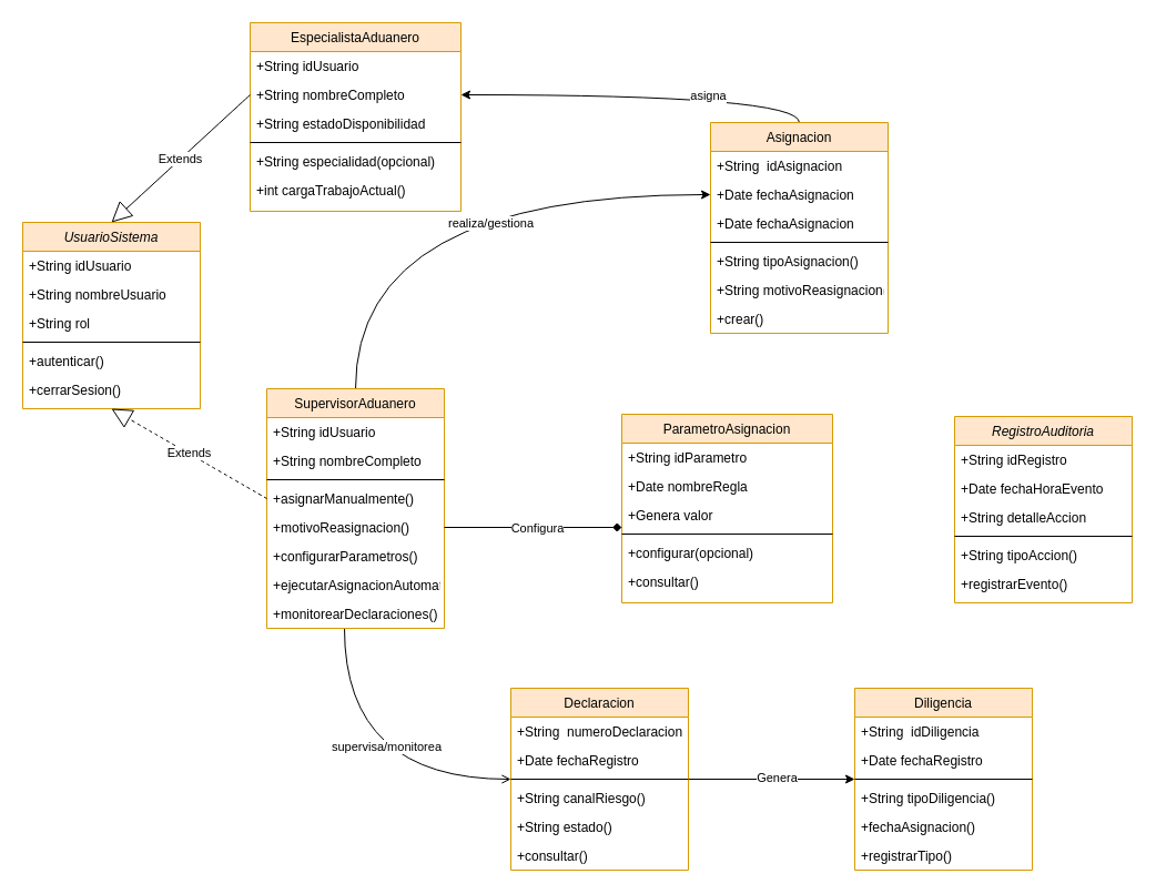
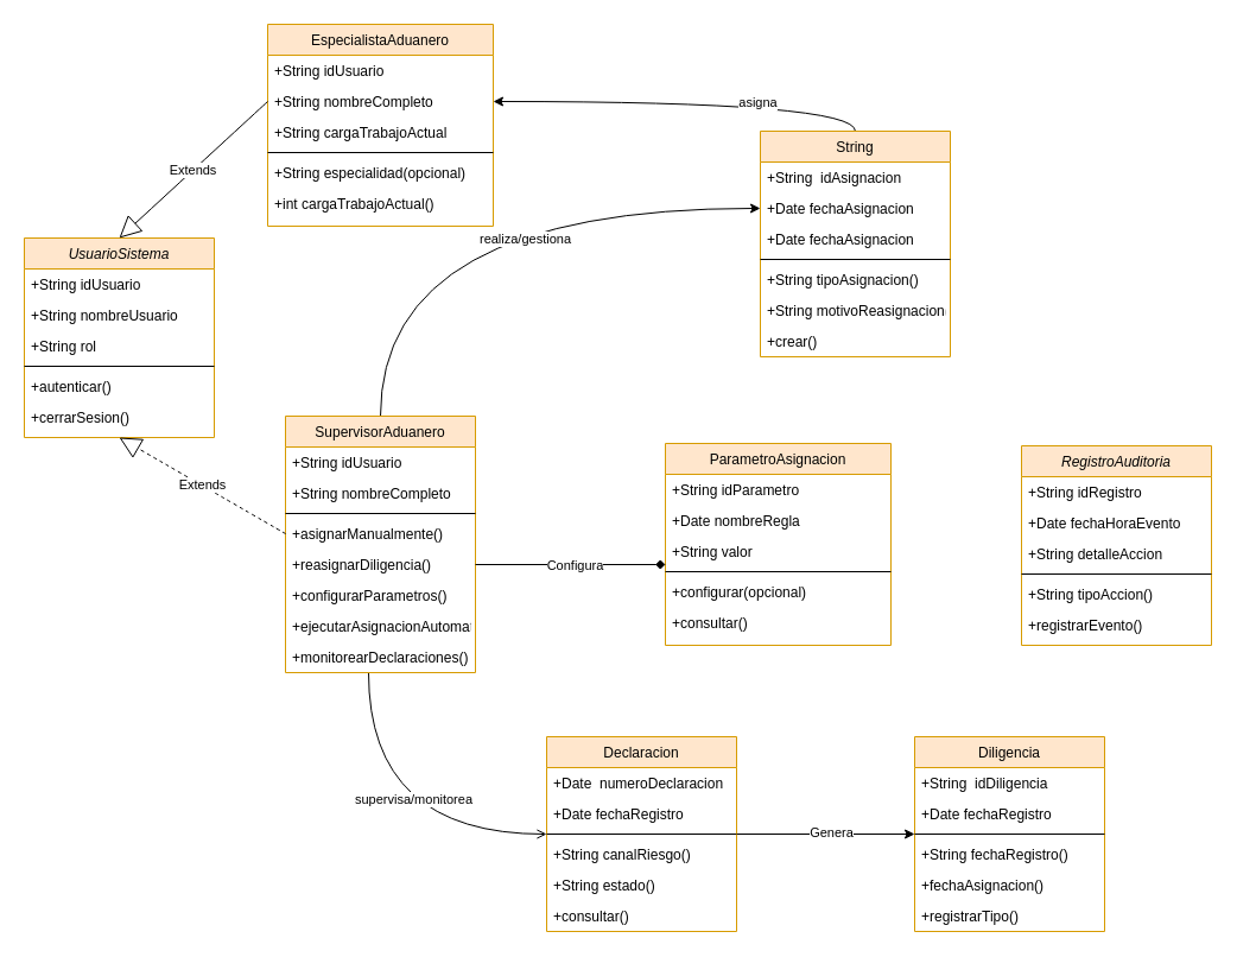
  <mxCell id="0" />
  <mxCell id="1" parent="0" />
  <mxCell id="2" value="UsuarioSistema" style="swimlane;fontStyle=2;align=center;verticalAlign=top;childLayout=stackLayout;horizontal=1;startSize=26;horizontalStack=0;resizeParent=1;resizeLast=0;collapsible=1;marginBottom=0;rounded=0;shadow=0;strokeWidth=1;spacingTop=0;spacing=2;labelBorderColor=none;fillColor=#ffe6cc;strokeColor=#d79b00;" parent="1" vertex="1"><mxGeometry x="20" y="200" width="160" height="168" as="geometry"><mxRectangle x="230" y="140" width="160" height="26" as="alternateBounds" /></mxGeometry></mxCell>
  <mxCell id="3" value="+String idUsuario" style="text;align=left;verticalAlign=top;spacingLeft=4;spacingRight=4;overflow=hidden;rotatable=0;points=[[0,0.5],[1,0.5]];portConstraint=eastwest;" parent="2" vertex="1"><mxGeometry y="26" width="160" height="26" as="geometry" /></mxCell>
  <mxCell id="4" value="+String nombreUsuario" style="text;align=left;verticalAlign=top;spacingLeft=4;spacingRight=4;overflow=hidden;rotatable=0;points=[[0,0.5],[1,0.5]];portConstraint=eastwest;rounded=0;shadow=0;html=0;" parent="2" vertex="1"><mxGeometry y="52" width="160" height="26" as="geometry" /></mxCell>
  <mxCell id="5" value="+String rol" style="text;align=left;verticalAlign=top;spacingLeft=4;spacingRight=4;overflow=hidden;rotatable=0;points=[[0,0.5],[1,0.5]];portConstraint=eastwest;rounded=0;shadow=0;html=0;" parent="2" vertex="1"><mxGeometry y="78" width="160" height="26" as="geometry" /></mxCell>
  <mxCell id="6" value="" style="line;html=1;strokeWidth=1;align=left;verticalAlign=middle;spacingTop=-1;spacingLeft=3;spacingRight=3;rotatable=0;labelPosition=right;points=[];portConstraint=eastwest;" parent="2" vertex="1"><mxGeometry y="104" width="160" height="8" as="geometry" /></mxCell>
  <mxCell id="7" value="+autenticar()" style="text;align=left;verticalAlign=top;spacingLeft=4;spacingRight=4;overflow=hidden;rotatable=0;points=[[0,0.5],[1,0.5]];portConstraint=eastwest;" parent="2" vertex="1"><mxGeometry y="112" width="160" height="26" as="geometry" /></mxCell>
  <mxCell id="8" value="+cerrarSesion()" style="text;align=left;verticalAlign=top;spacingLeft=4;spacingRight=4;overflow=hidden;rotatable=0;points=[[0,0.5],[1,0.5]];portConstraint=eastwest;" vertex="1" parent="2"><mxGeometry y="138" width="160" height="26" as="geometry" /></mxCell>
  <mxCell id="9" style="edgeStyle=orthogonalEdgeStyle;rounded=0;orthogonalLoop=1;jettySize=auto;html=1;entryX=1;entryY=0.5;entryDx=0;entryDy=0;curved=1;" edge="1" parent="1" source="11" target="34"><mxGeometry relative="1" as="geometry" /></mxCell>
  <mxCell id="10" value="asigna" style="edgeLabel;html=1;align=center;verticalAlign=middle;resizable=0;points=[];" vertex="1" connectable="0" parent="9"><mxGeometry x="-0.348" relative="1" as="geometry"><mxPoint as="offset" /></mxGeometry></mxCell>
- <mxCell id="11" value="Asignacion" style="swimlane;fontStyle=0;align=center;verticalAlign=top;childLayout=stackLayout;horizontal=1;startSize=26;horizontalStack=0;resizeParent=1;resizeLast=0;collapsible=1;marginBottom=0;rounded=0;shadow=0;strokeWidth=1;fillColor=#ffe6cc;strokeColor=#d79b00;" parent="1" vertex="1"><mxGeometry x="640" y="110" width="160" height="190" as="geometry"><mxRectangle x="130" y="380" width="160" height="26" as="alternateBounds" /></mxGeometry></mxCell>
+ <mxCell id="11" value="String" style="swimlane;fontStyle=0;align=center;verticalAlign=top;childLayout=stackLayout;horizontal=1;startSize=26;horizontalStack=0;resizeParent=1;resizeLast=0;collapsible=1;marginBottom=0;rounded=0;shadow=0;strokeWidth=1;fillColor=#ffe6cc;strokeColor=#d79b00;" parent="1" vertex="1"><mxGeometry x="640" y="110" width="160" height="190" as="geometry"><mxRectangle x="130" y="380" width="160" height="26" as="alternateBounds" /></mxGeometry></mxCell>
  <mxCell id="12" value="+String  idAsignacion&#10;" style="text;align=left;verticalAlign=top;spacingLeft=4;spacingRight=4;overflow=hidden;rotatable=0;points=[[0,0.5],[1,0.5]];portConstraint=eastwest;" parent="11" vertex="1"><mxGeometry y="26" width="160" height="26" as="geometry" /></mxCell>
  <mxCell id="13" value="+Date fechaAsignacion&#10;" style="text;align=left;verticalAlign=top;spacingLeft=4;spacingRight=4;overflow=hidden;rotatable=0;points=[[0,0.5],[1,0.5]];portConstraint=eastwest;rounded=0;shadow=0;html=0;" parent="11" vertex="1"><mxGeometry y="52" width="160" height="26" as="geometry" /></mxCell>
  <mxCell id="14" value="+Date fechaAsignacion&#10;" style="text;align=left;verticalAlign=top;spacingLeft=4;spacingRight=4;overflow=hidden;rotatable=0;points=[[0,0.5],[1,0.5]];portConstraint=eastwest;rounded=0;shadow=0;html=0;" vertex="1" parent="11"><mxGeometry y="78" width="160" height="26" as="geometry" /></mxCell>
  <mxCell id="15" value="" style="line;html=1;strokeWidth=1;align=left;verticalAlign=middle;spacingTop=-1;spacingLeft=3;spacingRight=3;rotatable=0;labelPosition=right;points=[];portConstraint=eastwest;" parent="11" vertex="1"><mxGeometry y="104" width="160" height="8" as="geometry" /></mxCell>
  <mxCell id="16" value="+String tipoAsignacion()" style="text;align=left;verticalAlign=top;spacingLeft=4;spacingRight=4;overflow=hidden;rotatable=0;points=[[0,0.5],[1,0.5]];portConstraint=eastwest;" parent="11" vertex="1"><mxGeometry y="112" width="160" height="26" as="geometry" /></mxCell>
  <mxCell id="17" value="+String motivoReasignacion()" style="text;align=left;verticalAlign=top;spacingLeft=4;spacingRight=4;overflow=hidden;rotatable=0;points=[[0,0.5],[1,0.5]];portConstraint=eastwest;" vertex="1" parent="11"><mxGeometry y="138" width="160" height="26" as="geometry" /></mxCell>
  <mxCell id="18" value="+crear()" style="text;align=left;verticalAlign=top;spacingLeft=4;spacingRight=4;overflow=hidden;rotatable=0;points=[[0,0.5],[1,0.5]];portConstraint=eastwest;" vertex="1" parent="11"><mxGeometry y="164" width="160" height="26" as="geometry" /></mxCell>
  <mxCell id="19" style="edgeStyle=orthogonalEdgeStyle;rounded=0;orthogonalLoop=1;jettySize=auto;html=1;entryX=0;entryY=0.5;entryDx=0;entryDy=0;curved=1;endArrow=open;" edge="1" parent="1" source="23" target="55"><mxGeometry relative="1" as="geometry"><Array as="points"><mxPoint x="310" y="702" /></Array></mxGeometry></mxCell>
  <mxCell id="20" value="supervisa/monitorea" style="edgeLabel;html=1;align=center;verticalAlign=middle;resizable=0;points=[];" vertex="1" connectable="0" parent="19"><mxGeometry x="0.212" y="30" relative="1" as="geometry"><mxPoint as="offset" /></mxGeometry></mxCell>
  <mxCell id="21" style="edgeStyle=orthogonalEdgeStyle;rounded=0;orthogonalLoop=1;jettySize=auto;html=1;entryX=0;entryY=0.5;entryDx=0;entryDy=0;curved=1;" edge="1" parent="1" source="23" target="13"><mxGeometry relative="1" as="geometry" /></mxCell>
  <mxCell id="22" value="realiza/gestiona" style="edgeLabel;html=1;align=center;verticalAlign=middle;resizable=0;points=[];" vertex="1" connectable="0" parent="21"><mxGeometry x="0.197" y="-25" relative="1" as="geometry"><mxPoint as="offset" /></mxGeometry></mxCell>
  <mxCell id="23" value="SupervisorAduanero" style="swimlane;fontStyle=0;align=center;verticalAlign=top;childLayout=stackLayout;horizontal=1;startSize=26;horizontalStack=0;resizeParent=1;resizeLast=0;collapsible=1;marginBottom=0;rounded=0;shadow=0;strokeWidth=1;fillColor=#ffe6cc;strokeColor=#d79b00;" parent="1" vertex="1"><mxGeometry x="240" y="350" width="160" height="216" as="geometry"><mxRectangle x="550" y="140" width="160" height="26" as="alternateBounds" /></mxGeometry></mxCell>
  <mxCell id="24" value="+String idUsuario" style="text;align=left;verticalAlign=top;spacingLeft=4;spacingRight=4;overflow=hidden;rotatable=0;points=[[0,0.5],[1,0.5]];portConstraint=eastwest;" parent="23" vertex="1"><mxGeometry y="26" width="160" height="26" as="geometry" /></mxCell>
  <mxCell id="25" value="+String nombreCompleto" style="text;align=left;verticalAlign=top;spacingLeft=4;spacingRight=4;overflow=hidden;rotatable=0;points=[[0,0.5],[1,0.5]];portConstraint=eastwest;rounded=0;shadow=0;html=0;" parent="23" vertex="1"><mxGeometry y="52" width="160" height="26" as="geometry" /></mxCell>
  <mxCell id="26" value="" style="line;html=1;strokeWidth=1;align=left;verticalAlign=middle;spacingTop=-1;spacingLeft=3;spacingRight=3;rotatable=0;labelPosition=right;points=[];portConstraint=eastwest;" parent="23" vertex="1"><mxGeometry y="78" width="160" height="8" as="geometry" /></mxCell>
  <mxCell id="27" value="+asignarManualmente()" style="text;align=left;verticalAlign=top;spacingLeft=4;spacingRight=4;overflow=hidden;rotatable=0;points=[[0,0.5],[1,0.5]];portConstraint=eastwest;" parent="23" vertex="1"><mxGeometry y="86" width="160" height="26" as="geometry" /></mxCell>
- <mxCell id="28" value="+motivoReasignacion()" style="text;align=left;verticalAlign=top;spacingLeft=4;spacingRight=4;overflow=hidden;rotatable=0;points=[[0,0.5],[1,0.5]];portConstraint=eastwest;" parent="23" vertex="1"><mxGeometry y="112" width="160" height="26" as="geometry" /></mxCell>
+ <mxCell id="28" value="+reasignarDiligencia()" style="text;align=left;verticalAlign=top;spacingLeft=4;spacingRight=4;overflow=hidden;rotatable=0;points=[[0,0.5],[1,0.5]];portConstraint=eastwest;" parent="23" vertex="1"><mxGeometry y="112" width="160" height="26" as="geometry" /></mxCell>
  <mxCell id="29" value="+configurarParametros()" style="text;align=left;verticalAlign=top;spacingLeft=4;spacingRight=4;overflow=hidden;rotatable=0;points=[[0,0.5],[1,0.5]];portConstraint=eastwest;" vertex="1" parent="23"><mxGeometry y="138" width="160" height="26" as="geometry" /></mxCell>
  <mxCell id="30" value="+ejecutarAsignacionAutomatica()" style="text;align=left;verticalAlign=top;spacingLeft=4;spacingRight=4;overflow=hidden;rotatable=0;points=[[0,0.5],[1,0.5]];portConstraint=eastwest;" vertex="1" parent="23"><mxGeometry y="164" width="160" height="26" as="geometry" /></mxCell>
  <mxCell id="31" value="+monitorearDeclaraciones()" style="text;align=left;verticalAlign=top;spacingLeft=4;spacingRight=4;overflow=hidden;rotatable=0;points=[[0,0.5],[1,0.5]];portConstraint=eastwest;" vertex="1" parent="23"><mxGeometry y="190" width="160" height="26" as="geometry" /></mxCell>
  <mxCell id="32" value="EspecialistaAduanero" style="swimlane;fontStyle=0;align=center;verticalAlign=top;childLayout=stackLayout;horizontal=1;startSize=26;horizontalStack=0;resizeParent=1;resizeLast=0;collapsible=1;marginBottom=0;rounded=0;shadow=0;strokeWidth=1;fillColor=#ffe6cc;strokeColor=#d79b00;" vertex="1" parent="1"><mxGeometry x="225" y="20" width="190" height="170" as="geometry"><mxRectangle x="550" y="140" width="160" height="26" as="alternateBounds" /></mxGeometry></mxCell>
  <mxCell id="33" value="+String idUsuario" style="text;align=left;verticalAlign=top;spacingLeft=4;spacingRight=4;overflow=hidden;rotatable=0;points=[[0,0.5],[1,0.5]];portConstraint=eastwest;" vertex="1" parent="32"><mxGeometry y="26" width="190" height="26" as="geometry" /></mxCell>
  <mxCell id="34" value="+String nombreCompleto" style="text;align=left;verticalAlign=top;spacingLeft=4;spacingRight=4;overflow=hidden;rotatable=0;points=[[0,0.5],[1,0.5]];portConstraint=eastwest;rounded=0;shadow=0;html=0;" vertex="1" parent="32"><mxGeometry y="52" width="190" height="26" as="geometry" /></mxCell>
- <mxCell id="35" value="+String estadoDisponibilidad" style="text;align=left;verticalAlign=top;spacingLeft=4;spacingRight=4;overflow=hidden;rotatable=0;points=[[0,0.5],[1,0.5]];portConstraint=eastwest;rounded=0;shadow=0;html=0;" vertex="1" parent="32"><mxGeometry y="78" width="190" height="26" as="geometry" /></mxCell>
+ <mxCell id="35" value="+String cargaTrabajoActual" style="text;align=left;verticalAlign=top;spacingLeft=4;spacingRight=4;overflow=hidden;rotatable=0;points=[[0,0.5],[1,0.5]];portConstraint=eastwest;rounded=0;shadow=0;html=0;" vertex="1" parent="32"><mxGeometry y="78" width="190" height="26" as="geometry" /></mxCell>
  <mxCell id="36" value="" style="line;html=1;strokeWidth=1;align=left;verticalAlign=middle;spacingTop=-1;spacingLeft=3;spacingRight=3;rotatable=0;labelPosition=right;points=[];portConstraint=eastwest;" vertex="1" parent="32"><mxGeometry y="104" width="190" height="8" as="geometry" /></mxCell>
  <mxCell id="37" value="+String especialidad(opcional)" style="text;align=left;verticalAlign=top;spacingLeft=4;spacingRight=4;overflow=hidden;rotatable=0;points=[[0,0.5],[1,0.5]];portConstraint=eastwest;" vertex="1" parent="32"><mxGeometry y="112" width="190" height="26" as="geometry" /></mxCell>
  <mxCell id="38" value="+int cargaTrabajoActual()" style="text;align=left;verticalAlign=top;spacingLeft=4;spacingRight=4;overflow=hidden;rotatable=0;points=[[0,0.5],[1,0.5]];portConstraint=eastwest;" vertex="1" parent="32"><mxGeometry y="138" width="190" height="26" as="geometry" /></mxCell>
  <mxCell id="39" value="RegistroAuditoria" style="swimlane;fontStyle=2;align=center;verticalAlign=top;childLayout=stackLayout;horizontal=1;startSize=26;horizontalStack=0;resizeParent=1;resizeLast=0;collapsible=1;marginBottom=0;rounded=0;shadow=0;strokeWidth=1;spacingTop=0;spacing=2;labelBorderColor=none;fillColor=#ffe6cc;strokeColor=#d79b00;" vertex="1" parent="1"><mxGeometry x="860" y="375" width="160" height="168" as="geometry"><mxRectangle x="230" y="140" width="160" height="26" as="alternateBounds" /></mxGeometry></mxCell>
  <mxCell id="40" value="+String idRegistro" style="text;align=left;verticalAlign=top;spacingLeft=4;spacingRight=4;overflow=hidden;rotatable=0;points=[[0,0.5],[1,0.5]];portConstraint=eastwest;" vertex="1" parent="39"><mxGeometry y="26" width="160" height="26" as="geometry" /></mxCell>
  <mxCell id="41" value="+Date fechaHoraEvento" style="text;align=left;verticalAlign=top;spacingLeft=4;spacingRight=4;overflow=hidden;rotatable=0;points=[[0,0.5],[1,0.5]];portConstraint=eastwest;rounded=0;shadow=0;html=0;" vertex="1" parent="39"><mxGeometry y="52" width="160" height="26" as="geometry" /></mxCell>
  <mxCell id="42" value="+String detalleAccion" style="text;align=left;verticalAlign=top;spacingLeft=4;spacingRight=4;overflow=hidden;rotatable=0;points=[[0,0.5],[1,0.5]];portConstraint=eastwest;rounded=0;shadow=0;html=0;" vertex="1" parent="39"><mxGeometry y="78" width="160" height="26" as="geometry" /></mxCell>
  <mxCell id="43" value="" style="line;html=1;strokeWidth=1;align=left;verticalAlign=middle;spacingTop=-1;spacingLeft=3;spacingRight=3;rotatable=0;labelPosition=right;points=[];portConstraint=eastwest;" vertex="1" parent="39"><mxGeometry y="104" width="160" height="8" as="geometry" /></mxCell>
  <mxCell id="44" value="+String tipoAccion()" style="text;align=left;verticalAlign=top;spacingLeft=4;spacingRight=4;overflow=hidden;rotatable=0;points=[[0,0.5],[1,0.5]];portConstraint=eastwest;" vertex="1" parent="39"><mxGeometry y="112" width="160" height="26" as="geometry" /></mxCell>
  <mxCell id="45" value="+registrarEvento()" style="text;align=left;verticalAlign=top;spacingLeft=4;spacingRight=4;overflow=hidden;rotatable=0;points=[[0,0.5],[1,0.5]];portConstraint=eastwest;" vertex="1" parent="39"><mxGeometry y="138" width="160" height="26" as="geometry" /></mxCell>
  <mxCell id="46" value="ParametroAsignacion" style="swimlane;fontStyle=0;align=center;verticalAlign=top;childLayout=stackLayout;horizontal=1;startSize=26;horizontalStack=0;resizeParent=1;resizeLast=0;collapsible=1;marginBottom=0;rounded=0;shadow=0;strokeWidth=1;fillColor=#ffe6cc;strokeColor=#d79b00;" vertex="1" parent="1"><mxGeometry x="560" y="373" width="190" height="170" as="geometry"><mxRectangle x="550" y="140" width="160" height="26" as="alternateBounds" /></mxGeometry></mxCell>
  <mxCell id="47" value="+String idParametro" style="text;align=left;verticalAlign=top;spacingLeft=4;spacingRight=4;overflow=hidden;rotatable=0;points=[[0,0.5],[1,0.5]];portConstraint=eastwest;" vertex="1" parent="46"><mxGeometry y="26" width="190" height="26" as="geometry" /></mxCell>
  <mxCell id="48" value="+Date nombreRegla" style="text;align=left;verticalAlign=top;spacingLeft=4;spacingRight=4;overflow=hidden;rotatable=0;points=[[0,0.5],[1,0.5]];portConstraint=eastwest;rounded=0;shadow=0;html=0;" vertex="1" parent="46"><mxGeometry y="52" width="190" height="26" as="geometry" /></mxCell>
- <mxCell id="49" value="+Genera valor" style="text;align=left;verticalAlign=top;spacingLeft=4;spacingRight=4;overflow=hidden;rotatable=0;points=[[0,0.5],[1,0.5]];portConstraint=eastwest;rounded=0;shadow=0;html=0;" vertex="1" parent="46"><mxGeometry y="78" width="190" height="26" as="geometry" /></mxCell>
+ <mxCell id="49" value="+String valor" style="text;align=left;verticalAlign=top;spacingLeft=4;spacingRight=4;overflow=hidden;rotatable=0;points=[[0,0.5],[1,0.5]];portConstraint=eastwest;rounded=0;shadow=0;html=0;" vertex="1" parent="46"><mxGeometry y="78" width="190" height="26" as="geometry" /></mxCell>
  <mxCell id="50" value="" style="line;html=1;strokeWidth=1;align=left;verticalAlign=middle;spacingTop=-1;spacingLeft=3;spacingRight=3;rotatable=0;labelPosition=right;points=[];portConstraint=eastwest;" vertex="1" parent="46"><mxGeometry y="104" width="190" height="8" as="geometry" /></mxCell>
  <mxCell id="51" value="+configurar(opcional)" style="text;align=left;verticalAlign=top;spacingLeft=4;spacingRight=4;overflow=hidden;rotatable=0;points=[[0,0.5],[1,0.5]];portConstraint=eastwest;" vertex="1" parent="46"><mxGeometry y="112" width="190" height="26" as="geometry" /></mxCell>
  <mxCell id="52" value="+consultar()" style="text;align=left;verticalAlign=top;spacingLeft=4;spacingRight=4;overflow=hidden;rotatable=0;points=[[0,0.5],[1,0.5]];portConstraint=eastwest;" vertex="1" parent="46"><mxGeometry y="138" width="190" height="26" as="geometry" /></mxCell>
  <mxCell id="53" style="edgeStyle=orthogonalEdgeStyle;rounded=0;orthogonalLoop=1;jettySize=auto;html=1;" edge="1" parent="1" source="55" target="65"><mxGeometry relative="1" as="geometry" /></mxCell>
  <mxCell id="54" value="Genera" style="edgeLabel;html=1;align=center;verticalAlign=middle;resizable=0;points=[];" vertex="1" connectable="0" parent="53"><mxGeometry x="0.052" y="2" relative="1" as="geometry"><mxPoint as="offset" /></mxGeometry></mxCell>
  <mxCell id="55" value="Declaracion" style="swimlane;fontStyle=0;align=center;verticalAlign=top;childLayout=stackLayout;horizontal=1;startSize=26;horizontalStack=0;resizeParent=1;resizeLast=0;collapsible=1;marginBottom=0;rounded=0;shadow=0;strokeWidth=1;fillColor=#ffe6cc;strokeColor=#d79b00;" vertex="1" parent="1"><mxGeometry x="460" y="620" width="160" height="164" as="geometry"><mxRectangle x="130" y="380" width="160" height="26" as="alternateBounds" /></mxGeometry></mxCell>
- <mxCell id="56" value="+String  numeroDeclaracion&#10;" style="text;align=left;verticalAlign=top;spacingLeft=4;spacingRight=4;overflow=hidden;rotatable=0;points=[[0,0.5],[1,0.5]];portConstraint=eastwest;" vertex="1" parent="55"><mxGeometry y="26" width="160" height="26" as="geometry" /></mxCell>
+ <mxCell id="56" value="+Date  numeroDeclaracion&#10;" style="text;align=left;verticalAlign=top;spacingLeft=4;spacingRight=4;overflow=hidden;rotatable=0;points=[[0,0.5],[1,0.5]];portConstraint=eastwest;" vertex="1" parent="55"><mxGeometry y="26" width="160" height="26" as="geometry" /></mxCell>
  <mxCell id="57" value="+Date fechaRegistro" style="text;align=left;verticalAlign=top;spacingLeft=4;spacingRight=4;overflow=hidden;rotatable=0;points=[[0,0.5],[1,0.5]];portConstraint=eastwest;rounded=0;shadow=0;html=0;" vertex="1" parent="55"><mxGeometry y="52" width="160" height="26" as="geometry" /></mxCell>
  <mxCell id="58" value="" style="line;html=1;strokeWidth=1;align=left;verticalAlign=middle;spacingTop=-1;spacingLeft=3;spacingRight=3;rotatable=0;labelPosition=right;points=[];portConstraint=eastwest;" vertex="1" parent="55"><mxGeometry y="78" width="160" height="8" as="geometry" /></mxCell>
  <mxCell id="59" value="+String canalRiesgo()" style="text;align=left;verticalAlign=top;spacingLeft=4;spacingRight=4;overflow=hidden;rotatable=0;points=[[0,0.5],[1,0.5]];portConstraint=eastwest;" vertex="1" parent="55"><mxGeometry y="86" width="160" height="26" as="geometry" /></mxCell>
  <mxCell id="60" value="+String estado()" style="text;align=left;verticalAlign=top;spacingLeft=4;spacingRight=4;overflow=hidden;rotatable=0;points=[[0,0.5],[1,0.5]];portConstraint=eastwest;" vertex="1" parent="55"><mxGeometry y="112" width="160" height="26" as="geometry" /></mxCell>
  <mxCell id="61" value="+consultar()" style="text;align=left;verticalAlign=top;spacingLeft=4;spacingRight=4;overflow=hidden;rotatable=0;points=[[0,0.5],[1,0.5]];portConstraint=eastwest;" vertex="1" parent="55"><mxGeometry y="138" width="160" height="26" as="geometry" /></mxCell>
  <mxCell id="62" value="Diligencia" style="swimlane;fontStyle=0;align=center;verticalAlign=top;childLayout=stackLayout;horizontal=1;startSize=26;horizontalStack=0;resizeParent=1;resizeLast=0;collapsible=1;marginBottom=0;rounded=0;shadow=0;strokeWidth=1;fillColor=#ffe6cc;strokeColor=#d79b00;" vertex="1" parent="1"><mxGeometry x="770" y="620" width="160" height="164" as="geometry"><mxRectangle x="130" y="380" width="160" height="26" as="alternateBounds" /></mxGeometry></mxCell>
  <mxCell id="63" value="+String  idDiligencia&#10;" style="text;align=left;verticalAlign=top;spacingLeft=4;spacingRight=4;overflow=hidden;rotatable=0;points=[[0,0.5],[1,0.5]];portConstraint=eastwest;" vertex="1" parent="62"><mxGeometry y="26" width="160" height="26" as="geometry" /></mxCell>
  <mxCell id="64" value="+Date fechaRegistro" style="text;align=left;verticalAlign=top;spacingLeft=4;spacingRight=4;overflow=hidden;rotatable=0;points=[[0,0.5],[1,0.5]];portConstraint=eastwest;rounded=0;shadow=0;html=0;" vertex="1" parent="62"><mxGeometry y="52" width="160" height="26" as="geometry" /></mxCell>
  <mxCell id="65" value="" style="line;html=1;strokeWidth=1;align=left;verticalAlign=middle;spacingTop=-1;spacingLeft=3;spacingRight=3;rotatable=0;labelPosition=right;points=[];portConstraint=eastwest;" vertex="1" parent="62"><mxGeometry y="78" width="160" height="8" as="geometry" /></mxCell>
- <mxCell id="66" value="+String tipoDiligencia()" style="text;align=left;verticalAlign=top;spacingLeft=4;spacingRight=4;overflow=hidden;rotatable=0;points=[[0,0.5],[1,0.5]];portConstraint=eastwest;" vertex="1" parent="62"><mxGeometry y="86" width="160" height="26" as="geometry" /></mxCell>
+ <mxCell id="66" value="+String fechaRegistro()" style="text;align=left;verticalAlign=top;spacingLeft=4;spacingRight=4;overflow=hidden;rotatable=0;points=[[0,0.5],[1,0.5]];portConstraint=eastwest;" vertex="1" parent="62"><mxGeometry y="86" width="160" height="26" as="geometry" /></mxCell>
  <mxCell id="67" value="+fechaAsignacion()" style="text;align=left;verticalAlign=top;spacingLeft=4;spacingRight=4;overflow=hidden;rotatable=0;points=[[0,0.5],[1,0.5]];portConstraint=eastwest;" vertex="1" parent="62"><mxGeometry y="112" width="160" height="26" as="geometry" /></mxCell>
  <mxCell id="68" value="+registrarTipo()" style="text;align=left;verticalAlign=top;spacingLeft=4;spacingRight=4;overflow=hidden;rotatable=0;points=[[0,0.5],[1,0.5]];portConstraint=eastwest;" vertex="1" parent="62"><mxGeometry y="138" width="160" height="26" as="geometry" /></mxCell>
  <mxCell id="69" value="Extends" style="endArrow=block;endSize=16;endFill=0;html=1;rounded=0;entryX=0.5;entryY=1;entryDx=0;entryDy=0;exitX=0;exitY=0.5;exitDx=0;exitDy=0;curved=1;dashed=1;" edge="1" parent="1" source="27" target="2"><mxGeometry width="160" relative="1" as="geometry"><mxPoint x="290" y="370" as="sourcePoint" /><mxPoint x="450" y="370" as="targetPoint" /></mxGeometry></mxCell>
  <mxCell id="70" value="Extends" style="endArrow=block;endSize=16;endFill=0;html=1;rounded=0;exitX=0;exitY=0.5;exitDx=0;exitDy=0;entryX=0.5;entryY=0;entryDx=0;entryDy=0;curved=1;" edge="1" parent="1" source="34" target="2"><mxGeometry width="160" relative="1" as="geometry"><mxPoint x="40" y="90" as="sourcePoint" /><mxPoint x="200" y="90" as="targetPoint" /></mxGeometry></mxCell>
  <mxCell id="71" style="edgeStyle=orthogonalEdgeStyle;rounded=0;orthogonalLoop=1;jettySize=auto;html=1;entryX=0;entryY=0.923;entryDx=0;entryDy=0;entryPerimeter=0;endArrow=diamond;" edge="1" parent="1" source="28" target="49"><mxGeometry relative="1" as="geometry" /></mxCell>
  <mxCell id="72" value="Configura" style="edgeLabel;html=1;align=center;verticalAlign=middle;resizable=0;points=[];" vertex="1" connectable="0" parent="71"><mxGeometry x="0.037" y="-1" relative="1" as="geometry"><mxPoint as="offset" /></mxGeometry></mxCell>
